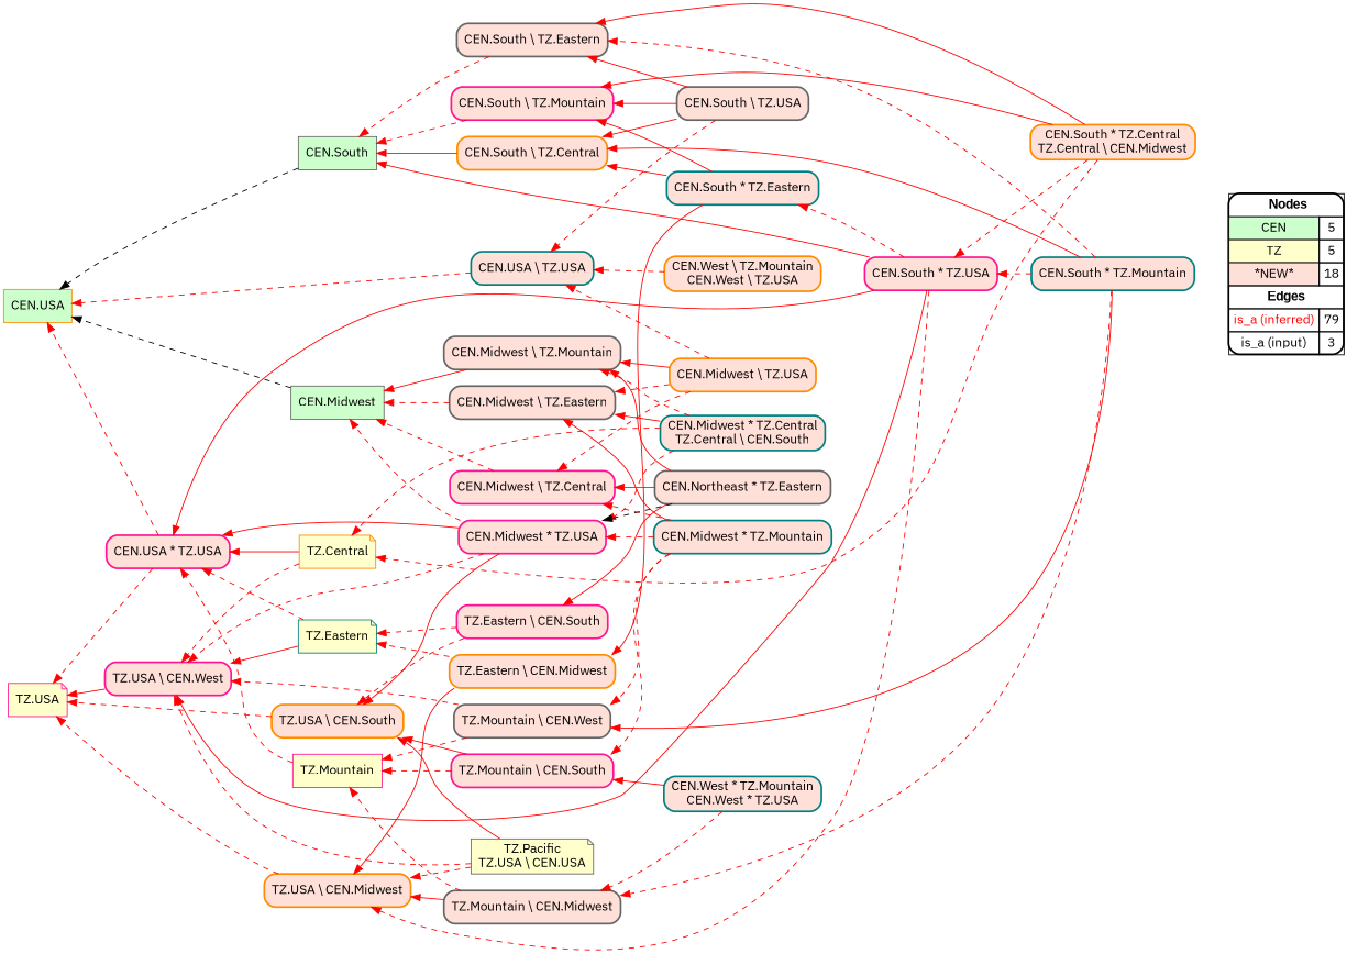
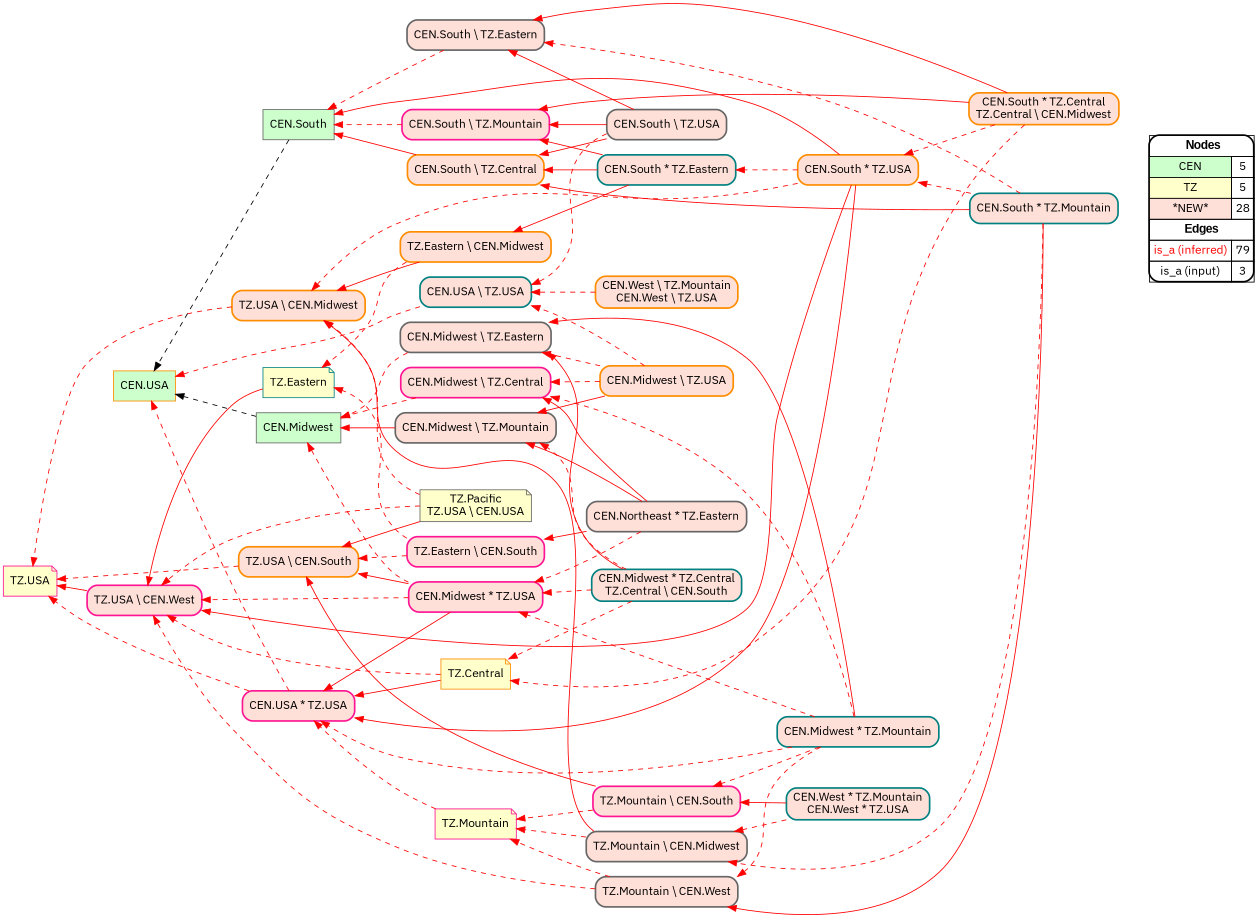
  digraph {
    fontname="IBM Plex Sans"
    rankdir=RL
    node [fillcolor="#FFE0D8" fontname="IBM Plex Sans" shape=box style="filled,rounded,bold" color=gray40]
    edge [arrowhead=normal color="#FF0000" constraint=true fontname="IBM Plex Sans" penwidth=1 style=dashed]
-   n1 [fillcolor=white label=<   <TABLE BORDER="0" CELLBORDER="1" CELLSPACING="0" CELLPADDING="4">  <TR> <TD COLSPAN="2"><font face="Arial Black"> Nodes</font></TD> </TR>  <TR>   <TD bgcolor="#CCFFCC" fontname="helvetica">CEN</TD>   <TD>5</TD>   </TR>  <TR>   <TD bgcolor="#FFFFCC" fontname="helvetica">TZ</TD>   <TD>5</TD>   </TR>  <TR>   <TD bgcolor="#FFE0D8" fontname="helvetica">*NEW*</TD>   <TD>18</TD>   </TR>  <TR> <TD COLSPAN="2"><font face = "Arial Black"> Edges </font></TD> </TR>  <TR>   <TD><font color ="#FF0000">is_a (inferred)</font></TD><TD>79</TD> </TR> <TR>   <TD><font color ="#000000">is_a (input)</font></TD><TD>3</TD> </TR> </TABLE>   > margin=0 color=""]
+   n1 [fillcolor=white label=<   <TABLE BORDER="0" CELLBORDER="1" CELLSPACING="0" CELLPADDING="4">  <TR> <TD COLSPAN="2"><font face="Arial Black"> Nodes</font></TD> </TR>  <TR>   <TD bgcolor="#CCFFCC" fontname="helvetica">CEN</TD>   <TD>5</TD>   </TR>  <TR>   <TD bgcolor="#FFFFCC" fontname="helvetica">TZ</TD>   <TD>5</TD>   </TR>  <TR>   <TD bgcolor="#FFE0D8" fontname="helvetica">*NEW*</TD>   <TD>28</TD>   </TR>  <TR> <TD COLSPAN="2"><font face = "Arial Black"> Edges </font></TD> </TR>  <TR>   <TD><font color ="#FF0000">is_a (inferred)</font></TD><TD>79</TD> </TR> <TR>   <TD><font color ="#000000">is_a (input)</font></TD><TD>3</TD> </TR> </TABLE>   > margin=0 color=""]
    "CEN.Midwest" [fillcolor="#CCFFCC" style=filled]
    "CEN.USA" [color=darkorange fillcolor="#CCFFCC" style=filled]
    "TZ.Eastern \\ CEN.South" [color=deeppink]
    "TZ.Eastern" [color=teal fillcolor="#FFFFCC" shape=note style=filled]
    "TZ.USA \\ CEN.South" [color=darkorange]
    "TZ.Eastern \\ CEN.Midwest" [color=darkorange]
    "TZ.USA \\ CEN.Midwest" [color=darkorange]
    "CEN.South" [fillcolor="#CCFFCC" style=filled]
    "TZ.USA" [color=deeppink fillcolor="#FFFFCC" shape=note style=filled]
    "TZ.USA \\ CEN.West" [color=deeppink]
    "CEN.USA * TZ.USA" [color=deeppink]
-   "TZ.Mountain" [color=deeppink fillcolor="#FFFFCC" style=filled]
+   "TZ.Mountain" [color=deeppink fillcolor="#FFFFCC" shape=note style=filled]
    "TZ.Central" [color=darkorange fillcolor="#FFFFCC" shape=note style=filled]
    "TZ.Pacific\nTZ.USA \\ CEN.USA" [fillcolor="#FFFFCC" shape=note style=filled]
    "CEN.South \\ TZ.USA"
    "CEN.South \\ TZ.Eastern"
    "CEN.South \\ TZ.Mountain" [color=deeppink]
    "CEN.South \\ TZ.Central" [color=darkorange]
    "CEN.USA \\ TZ.USA" [color=teal]
    "CEN.Midwest * TZ.Central\nTZ.Central \\ CEN.South" [color=teal]
    "CEN.Midwest \\ TZ.Mountain"
    "CEN.Midwest * TZ.USA" [color=deeppink]
    "CEN.Midwest \\ TZ.Eastern"
    "CEN.South * TZ.Eastern" [color=teal]
-   "CEN.South * TZ.USA" [color=deeppink]
+   "CEN.South * TZ.USA" [color=darkorange]
    "CEN.West \\ TZ.Mountain\nCEN.West \\ TZ.USA" [color=darkorange]
    "CEN.South * TZ.Mountain" [color=teal]
    "TZ.Mountain \\ CEN.West"
    "TZ.Mountain \\ CEN.Midwest"
    n31 [label="CEN.Northeast * TZ.Eastern"]
    "CEN.Midwest \\ TZ.Central" [color=deeppink]
    "CEN.Midwest * TZ.Mountain" [color=teal]
    "TZ.Mountain \\ CEN.South" [color=deeppink]
    "CEN.West * TZ.Mountain\nCEN.West * TZ.USA" [color=teal]
    "CEN.Midwest \\ TZ.USA" [color=darkorange]
    "CEN.South * TZ.Central\nTZ.Central \\ CEN.Midwest" [color=darkorange]
    subgraph sub_1 {
      rank=source
      n1
    }
    "CEN.Midwest" -> "CEN.USA" [color="#000000"]
    "TZ.Eastern \\ CEN.South" -> "TZ.Eastern"
    "TZ.Eastern \\ CEN.South" -> "TZ.USA \\ CEN.South"
    "TZ.Eastern" -> "TZ.USA \\ CEN.West" [style=solid]
-   "TZ.Eastern" -> "CEN.USA * TZ.USA"
+   "CEN.Midwest * TZ.Mountain" -> "CEN.USA * TZ.USA"
    "TZ.USA \\ CEN.South" -> "TZ.USA"
    "TZ.Eastern \\ CEN.Midwest" -> "TZ.Eastern"
    "TZ.Eastern \\ CEN.Midwest" -> "TZ.USA \\ CEN.Midwest" [style=solid]
    "TZ.USA \\ CEN.Midwest" -> "TZ.USA"
    "CEN.South" -> "CEN.USA" [color="#000000"]
    "TZ.USA \\ CEN.West" -> "TZ.USA" [style=solid]
    "CEN.USA * TZ.USA" -> "CEN.USA"
    "CEN.USA * TZ.USA" -> "TZ.USA"
    "TZ.Mountain" -> "CEN.USA * TZ.USA"
    "TZ.Central" -> "TZ.USA \\ CEN.West"
    "TZ.Central" -> "CEN.USA * TZ.USA" [style=solid]
    "TZ.Pacific\nTZ.USA \\ CEN.USA" -> "TZ.USA \\ CEN.South" [style=solid]
    "TZ.Pacific\nTZ.USA \\ CEN.USA" -> "TZ.USA \\ CEN.Midwest"
    "TZ.Pacific\nTZ.USA \\ CEN.USA" -> "TZ.USA \\ CEN.West"
    "CEN.South \\ TZ.USA" -> "CEN.South \\ TZ.Eastern" [style=solid]
    "CEN.South \\ TZ.USA" -> "CEN.South \\ TZ.Mountain" [style=solid]
    "CEN.South \\ TZ.USA" -> "CEN.South \\ TZ.Central" [style=solid]
    "CEN.South \\ TZ.USA" -> "CEN.USA \\ TZ.USA"
    "CEN.South \\ TZ.Eastern" -> "CEN.South"
    "CEN.South \\ TZ.Mountain" -> "CEN.South"
    "CEN.South \\ TZ.Central" -> "CEN.South" [style=solid]
    "CEN.USA \\ TZ.USA" -> "CEN.USA"
    "CEN.Midwest * TZ.Central\nTZ.Central \\ CEN.South" -> "TZ.Central"
    "CEN.Midwest * TZ.Central\nTZ.Central \\ CEN.South" -> "CEN.Midwest \\ TZ.Mountain"
    "CEN.Midwest * TZ.Central\nTZ.Central \\ CEN.South" -> "CEN.Midwest * TZ.USA"
    "CEN.Midwest * TZ.Central\nTZ.Central \\ CEN.South" -> "CEN.Midwest \\ TZ.Eastern" [style=solid]
    "CEN.Midwest \\ TZ.Mountain" -> "CEN.Midwest" [style=solid]
    "CEN.Midwest * TZ.USA" -> "CEN.Midwest"
    "CEN.Midwest * TZ.USA" -> "TZ.USA \\ CEN.South" [style=solid]
    "CEN.Midwest * TZ.USA" -> "TZ.USA \\ CEN.West"
    "CEN.Midwest * TZ.USA" -> "CEN.USA * TZ.USA" [style=solid]
    "CEN.Midwest \\ TZ.Eastern" -> "CEN.Midwest"
    "CEN.South * TZ.Eastern" -> "TZ.Eastern \\ CEN.Midwest" [style=solid]
    "CEN.South * TZ.Eastern" -> "CEN.South \\ TZ.Mountain" [style=solid]
    "CEN.South * TZ.Eastern" -> "CEN.South \\ TZ.Central" [style=solid]
    "CEN.South * TZ.USA" -> "TZ.USA \\ CEN.Midwest"
    "CEN.South * TZ.USA" -> "CEN.South" [style=solid]
    "CEN.South * TZ.USA" -> "TZ.USA \\ CEN.West" [style=solid]
    "CEN.South * TZ.USA" -> "CEN.USA * TZ.USA" [style=solid]
    "CEN.South * TZ.USA" -> "CEN.South * TZ.Eastern"
    "CEN.West \\ TZ.Mountain\nCEN.West \\ TZ.USA" -> "CEN.USA \\ TZ.USA"
    "CEN.South * TZ.Mountain" -> "CEN.South \\ TZ.Eastern"
    "CEN.South * TZ.Mountain" -> "CEN.South \\ TZ.Central" [style=solid]
    "CEN.South * TZ.Mountain" -> "CEN.South * TZ.USA"
    "CEN.South * TZ.Mountain" -> "TZ.Mountain \\ CEN.West" [style=solid]
    "CEN.South * TZ.Mountain" -> "TZ.Mountain \\ CEN.Midwest"
    "TZ.Mountain \\ CEN.West" -> "TZ.USA \\ CEN.West"
    "TZ.Mountain \\ CEN.West" -> "TZ.Mountain"
    "TZ.Mountain \\ CEN.Midwest" -> "TZ.USA \\ CEN.Midwest" [style=solid]
    "TZ.Mountain \\ CEN.Midwest" -> "TZ.Mountain"
    n31 -> "TZ.Eastern \\ CEN.South" [style=solid]
    n31 -> "CEN.Midwest \\ TZ.Mountain" [style=solid]
-   n31 -> "CEN.Midwest * TZ.USA" [color="#000000"]
+   n31 -> "CEN.Midwest * TZ.USA"
    n31 -> "CEN.Midwest \\ TZ.Central" [style=solid]
    "CEN.Midwest \\ TZ.Central" -> "CEN.Midwest"
    "CEN.Midwest * TZ.Mountain" -> "CEN.Midwest * TZ.USA"
    "CEN.Midwest * TZ.Mountain" -> "CEN.Midwest \\ TZ.Eastern" [style=solid]
    "CEN.Midwest * TZ.Mountain" -> "TZ.Mountain \\ CEN.West"
    "CEN.Midwest * TZ.Mountain" -> "CEN.Midwest \\ TZ.Central"
    "CEN.Midwest * TZ.Mountain" -> "TZ.Mountain \\ CEN.South"
    "TZ.Mountain \\ CEN.South" -> "TZ.USA \\ CEN.South" [style=solid]
    "TZ.Mountain \\ CEN.South" -> "TZ.Mountain"
    "CEN.West * TZ.Mountain\nCEN.West * TZ.USA" -> "TZ.Mountain \\ CEN.Midwest"
    "CEN.West * TZ.Mountain\nCEN.West * TZ.USA" -> "TZ.Mountain \\ CEN.South" [style=solid]
    "CEN.Midwest \\ TZ.USA" -> "CEN.USA \\ TZ.USA"
    "CEN.Midwest \\ TZ.USA" -> "CEN.Midwest \\ TZ.Mountain" [style=solid]
    "CEN.Midwest \\ TZ.USA" -> "CEN.Midwest \\ TZ.Eastern"
    "CEN.Midwest \\ TZ.USA" -> "CEN.Midwest \\ TZ.Central"
    "CEN.South * TZ.Central\nTZ.Central \\ CEN.Midwest" -> "TZ.Central"
    "CEN.South * TZ.Central\nTZ.Central \\ CEN.Midwest" -> "CEN.South \\ TZ.Eastern" [style=solid]
    "CEN.South * TZ.Central\nTZ.Central \\ CEN.Midwest" -> "CEN.South \\ TZ.Mountain" [style=solid]
    "CEN.South * TZ.Central\nTZ.Central \\ CEN.Midwest" -> "CEN.South * TZ.USA"
  }
